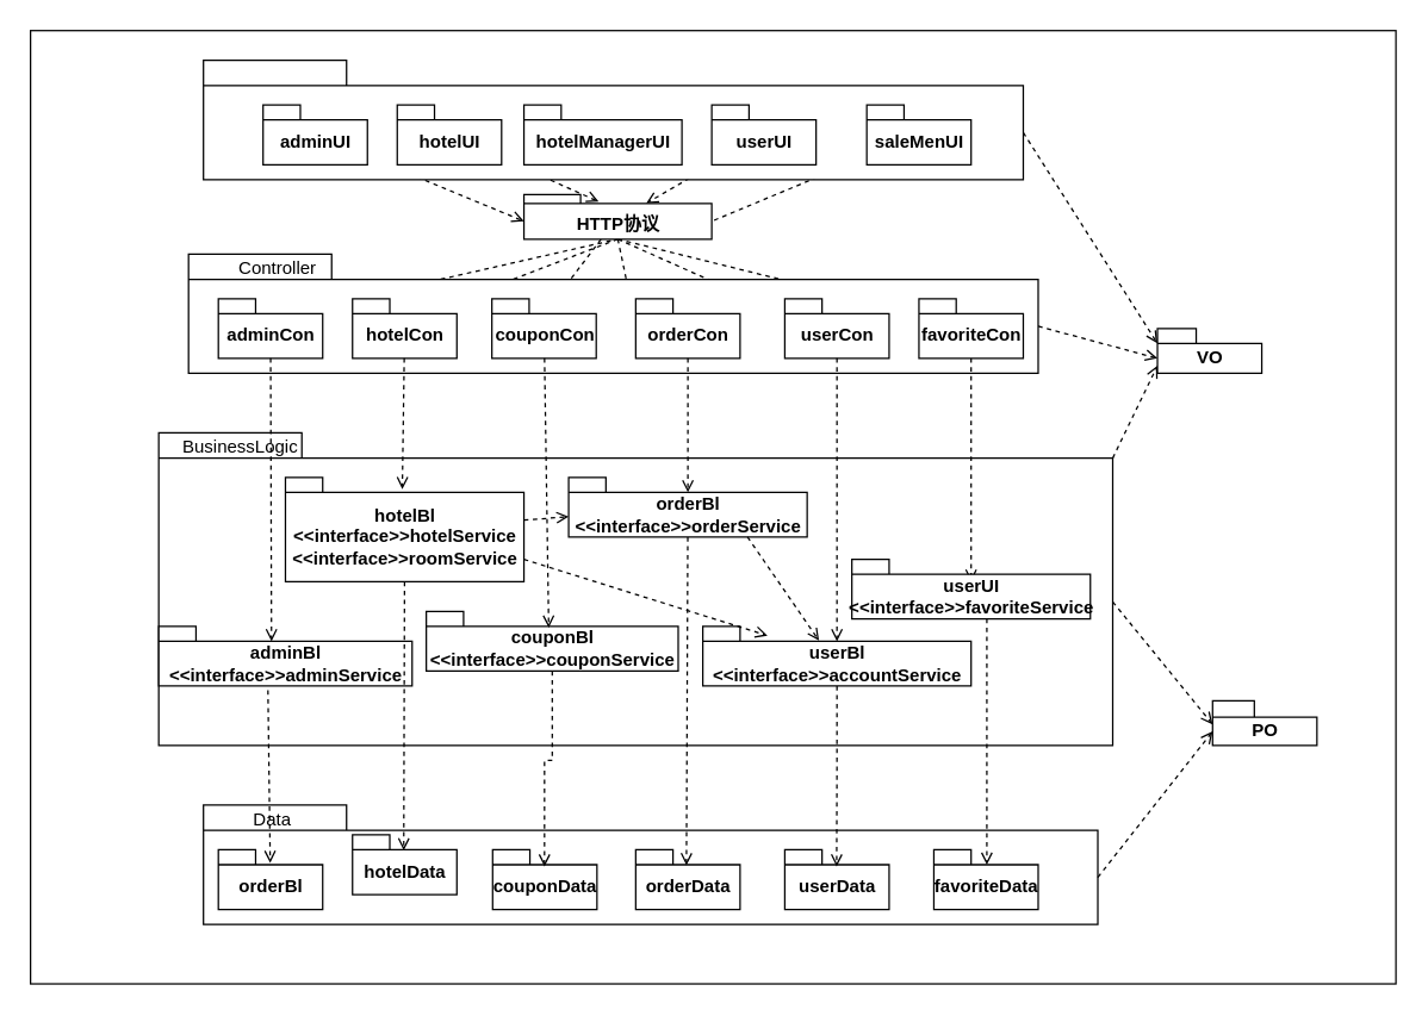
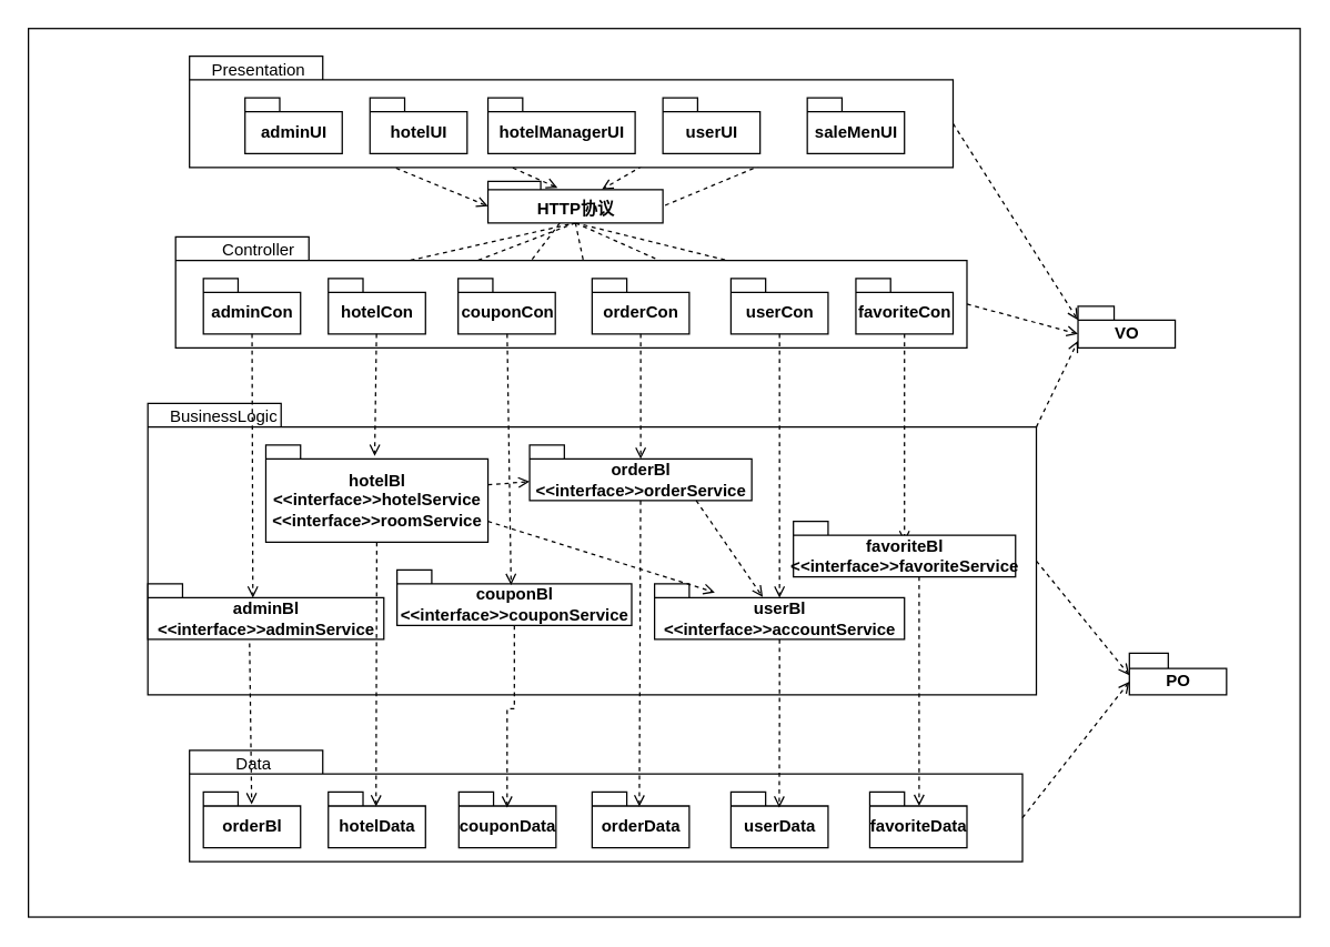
  <mxCell id="0" />
  <mxCell id="1" parent="0" />
  <mxCell id="2" value="" style="rounded=0;whiteSpace=wrap;html=1;" parent="1" vertex="1"><mxGeometry x="20" y="20" width="916" height="640" as="geometry" /></mxCell>
  <mxCell id="3" value="" style="endArrow=open;dashed=1;html=1;exitX=0;exitY=0;exitDx=550;exitDy=48.5;exitPerimeter=0;entryX=0;entryY=0;entryDx=0;entryDy=10;entryPerimeter=0;endFill=0;" parent="1" source="17" target="58" edge="1"><mxGeometry width="50" height="50" relative="1" as="geometry"><mxPoint x="556" y="250" as="sourcePoint" /><mxPoint x="606" y="200" as="targetPoint" /></mxGeometry></mxCell>
  <mxCell id="4" value="" style="edgeStyle=none;rounded=0;orthogonalLoop=1;jettySize=auto;html=1;entryX=0;entryY=0;entryDx=126;entryDy=18;entryPerimeter=0;dashed=1;endArrow=none;endFill=0;" edge="1" parent="1" source="62" target="57"><mxGeometry relative="1" as="geometry" /></mxCell>
  <mxCell id="5" style="rounded=0;orthogonalLoop=1;jettySize=auto;html=1;dashed=1;endArrow=open;endFill=0;entryX=0;entryY=0;entryDx=82;entryDy=6;entryPerimeter=0;" parent="1" source="23" target="57" edge="1"><mxGeometry relative="1" as="geometry"><mxPoint x="436" y="158" as="targetPoint" /></mxGeometry></mxCell>
  <mxCell id="6" style="rounded=0;orthogonalLoop=1;jettySize=auto;html=1;dashed=1;endArrow=open;endFill=0;" parent="1" source="22" target="23" edge="1"><mxGeometry relative="1" as="geometry"><mxPoint x="364.99" y="110" as="sourcePoint" /><mxPoint x="364.99" y="210" as="targetPoint" /></mxGeometry></mxCell>
  <mxCell id="7" style="rounded=0;orthogonalLoop=1;jettySize=auto;html=1;dashed=1;endArrow=open;endFill=0;entryX=0.398;entryY=0.161;entryDx=0;entryDy=0;entryPerimeter=0;" parent="1" source="21" target="57" edge="1"><mxGeometry relative="1" as="geometry"><mxPoint x="296" y="150" as="targetPoint" /></mxGeometry></mxCell>
  <mxCell id="8" style="rounded=0;orthogonalLoop=1;jettySize=auto;html=1;dashed=1;endArrow=open;endFill=0;entryX=0;entryY=0;entryDx=0;entryDy=18;entryPerimeter=0;" parent="1" source="20" target="57" edge="1"><mxGeometry relative="1" as="geometry"><mxPoint x="181" y="210" as="targetPoint" /></mxGeometry></mxCell>
  <mxCell id="9" value="" style="endArrow=open;dashed=1;html=1;exitX=0;exitY=0;exitDx=640;exitDy=17;exitPerimeter=0;endFill=0;entryX=0;entryY=0;entryDx=0;entryDy=25;entryPerimeter=0;" parent="1" source="30" target="58" edge="1"><mxGeometry width="50" height="50" relative="1" as="geometry"><mxPoint x="526" y="410" as="sourcePoint" /><mxPoint x="716" y="230" as="targetPoint" /></mxGeometry></mxCell>
  <mxCell id="10" value="" style="endArrow=open;dashed=1;html=1;exitX=0;exitY=0;exitDx=570;exitDy=48.5;exitPerimeter=0;entryX=0;entryY=0;entryDx=0;entryDy=20;entryPerimeter=0;endFill=0;" parent="1" source="18" target="58" edge="1"><mxGeometry width="50" height="50" relative="1" as="geometry"><mxPoint x="526" y="410" as="sourcePoint" /><mxPoint x="576" y="360" as="targetPoint" /></mxGeometry></mxCell>
  <mxCell id="11" value="" style="edgeStyle=none;rounded=0;orthogonalLoop=1;jettySize=auto;html=1;dashed=1;entryX=0;entryY=0;entryDx=0;entryDy=10;entryPerimeter=0;exitX=0.5;exitY=1;exitDx=0;exitDy=0;exitPerimeter=0;endArrow=open;endFill=0;" edge="1" parent="1" source="57" target="64"><mxGeometry relative="1" as="geometry" /></mxCell>
  <mxCell id="12" value="" style="endArrow=open;dashed=1;html=1;exitX=0.5;exitY=1;exitDx=0;exitDy=0;exitPerimeter=0;entryX=0;entryY=0;entryDx=0;entryDy=10;entryPerimeter=0;endFill=0;" parent="1" source="57" target="29" edge="1"><mxGeometry width="50" height="50" relative="1" as="geometry"><mxPoint x="376" y="370" as="sourcePoint" /><mxPoint x="426" y="320" as="targetPoint" /></mxGeometry></mxCell>
  <mxCell id="13" value="" style="endArrow=open;dashed=1;html=1;exitX=0.5;exitY=1;exitDx=0;exitDy=0;exitPerimeter=0;entryX=0;entryY=0;entryDx=0;entryDy=17.5;entryPerimeter=0;endFill=0;" parent="1" source="57" target="28" edge="1"><mxGeometry width="50" height="50" relative="1" as="geometry"><mxPoint x="376" y="370" as="sourcePoint" /><mxPoint x="426" y="320" as="targetPoint" /></mxGeometry></mxCell>
  <mxCell id="14" style="rounded=0;orthogonalLoop=1;jettySize=auto;html=1;entryX=0.507;entryY=0.25;entryDx=0;entryDy=0;entryPerimeter=0;dashed=1;endArrow=open;endFill=0;" parent="1" source="57" target="27" edge="1"><mxGeometry relative="1" as="geometry" /></mxCell>
  <mxCell id="15" value="" style="endArrow=open;dashed=1;html=1;exitX=0.5;exitY=1;exitDx=0;exitDy=0;exitPerimeter=0;entryX=0;entryY=0;entryDx=47.5;entryDy=10;entryPerimeter=0;endFill=0;" parent="1" source="57" target="26" edge="1"><mxGeometry width="50" height="50" relative="1" as="geometry"><mxPoint x="376" y="370" as="sourcePoint" /><mxPoint x="426" y="320" as="targetPoint" /></mxGeometry></mxCell>
  <mxCell id="16" value="" style="endArrow=none;dashed=1;html=1;entryX=0.5;entryY=1;entryDx=0;entryDy=0;entryPerimeter=0;exitX=0;exitY=0;exitDx=47.5;exitDy=10;exitPerimeter=0;endFill=0;startArrow=open;startFill=0;" parent="1" source="25" target="57" edge="1"><mxGeometry width="50" height="50" relative="1" as="geometry"><mxPoint x="376" y="370" as="sourcePoint" /><mxPoint x="426" y="320" as="targetPoint" /></mxGeometry></mxCell>
  <mxCell id="17" value="" style="shape=folder;fontStyle=1;spacingTop=10;tabWidth=96;tabHeight=17;tabPosition=left;html=1;" parent="1" vertex="1"><mxGeometry x="136" y="40" width="550" height="80" as="geometry" /></mxCell>
  <mxCell id="18" value="" style="shape=folder;fontStyle=1;spacingTop=10;tabWidth=96;tabHeight=17;tabPosition=left;html=1;" parent="1" vertex="1"><mxGeometry x="126" y="170" width="570" height="80" as="geometry" /></mxCell>
+ <mxCell id="19" value="Presentation" style="text;html=1;strokeColor=none;fillColor=none;align=center;verticalAlign=middle;whiteSpace=wrap;rounded=0;" parent="1" vertex="1"><mxGeometry x="146" y="40" width="80" height="20" as="geometry" /></mxCell>
  <mxCell id="20" value="adminUI" style="shape=folder;fontStyle=1;spacingTop=10;tabWidth=25;tabHeight=10;tabPosition=left;html=1;" parent="1" vertex="1"><mxGeometry x="176" y="70" width="70" height="40" as="geometry" /></mxCell>
  <mxCell id="21" value="hotelUI" style="shape=folder;fontStyle=1;spacingTop=10;tabWidth=25;tabHeight=10;tabPosition=left;html=1;" parent="1" vertex="1"><mxGeometry x="266" y="70" width="70" height="40" as="geometry" /></mxCell>
  <mxCell id="22" value="hotelManagerUI" style="shape=folder;fontStyle=1;spacingTop=10;tabWidth=25;tabHeight=10;tabPosition=left;html=1;" parent="1" vertex="1"><mxGeometry x="351" y="70" width="106" height="40" as="geometry" /></mxCell>
  <mxCell id="23" value="userUI" style="shape=folder;fontStyle=1;spacingTop=10;tabWidth=25;tabHeight=10;tabPosition=left;html=1;" parent="1" vertex="1"><mxGeometry x="477" y="70" width="70" height="40" as="geometry" /></mxCell>
  <mxCell id="24" value="Controller" style="text;html=1;strokeColor=none;fillColor=none;align=center;verticalAlign=middle;whiteSpace=wrap;rounded=0;" parent="1" vertex="1"><mxGeometry x="141" y="170" width="90" height="20" as="geometry" /></mxCell>
  <mxCell id="25" value="adminCon" style="shape=folder;fontStyle=1;spacingTop=10;tabWidth=25;tabHeight=10;tabPosition=left;html=1;" parent="1" vertex="1"><mxGeometry x="146" y="200" width="70" height="40" as="geometry" /></mxCell>
  <mxCell id="26" value="hotelCon" style="shape=folder;fontStyle=1;spacingTop=10;tabWidth=25;tabHeight=10;tabPosition=left;html=1;" parent="1" vertex="1"><mxGeometry x="236" y="200" width="70" height="40" as="geometry" /></mxCell>
  <mxCell id="27" value="couponCon" style="shape=folder;fontStyle=1;spacingTop=10;tabWidth=25;tabHeight=10;tabPosition=left;html=1;" parent="1" vertex="1"><mxGeometry x="329.5" y="200" width="70" height="40" as="geometry" /></mxCell>
  <mxCell id="28" value="orderCon" style="shape=folder;fontStyle=1;spacingTop=10;tabWidth=25;tabHeight=10;tabPosition=left;html=1;" parent="1" vertex="1"><mxGeometry x="426" y="200" width="70" height="40" as="geometry" /></mxCell>
  <mxCell id="29" value="userCon" style="shape=folder;fontStyle=1;spacingTop=10;tabWidth=25;tabHeight=10;tabPosition=left;html=1;" parent="1" vertex="1"><mxGeometry x="526" y="200" width="70" height="40" as="geometry" /></mxCell>
  <mxCell id="30" value="" style="shape=folder;fontStyle=1;spacingTop=10;tabWidth=96;tabHeight=17;tabPosition=left;html=1;" parent="1" vertex="1"><mxGeometry x="106" y="290" width="640" height="210" as="geometry" /></mxCell>
  <mxCell id="31" value="" style="shape=folder;fontStyle=1;spacingTop=10;tabWidth=96;tabHeight=17;tabPosition=left;html=1;" parent="1" vertex="1"><mxGeometry x="136" y="540" width="600" height="80" as="geometry" /></mxCell>
  <mxCell id="32" value="adminBl&lt;br&gt;&amp;lt;&amp;lt;interface&amp;gt;&amp;gt;adminService" style="shape=folder;fontStyle=1;spacingTop=10;tabWidth=25;tabHeight=10;tabPosition=left;html=1;" parent="1" vertex="1"><mxGeometry x="106" y="420" width="170" height="40" as="geometry" /></mxCell>
  <mxCell id="33" style="rounded=0;orthogonalLoop=1;jettySize=auto;html=1;dashed=1;endArrow=open;endFill=0;startArrow=none;startFill=0;" parent="1" source="34" target="36" edge="1"><mxGeometry relative="1" as="geometry" /></mxCell>
  <mxCell id="34" value="hotelBl&lt;br&gt;&amp;lt;&amp;lt;interface&amp;gt;&amp;gt;hotelService&lt;br&gt;&amp;lt;&amp;lt;interface&amp;gt;&amp;gt;roomService" style="shape=folder;fontStyle=1;spacingTop=10;tabWidth=25;tabHeight=10;tabPosition=left;html=1;" parent="1" vertex="1"><mxGeometry x="191" y="320" width="160" height="70" as="geometry" /></mxCell>
  <mxCell id="35" value="couponBl&lt;br&gt;&amp;lt;&amp;lt;interface&amp;gt;&amp;gt;couponService" style="shape=folder;fontStyle=1;spacingTop=10;tabWidth=25;tabHeight=10;tabPosition=left;html=1;" parent="1" vertex="1"><mxGeometry x="285.5" y="410" width="169" height="40" as="geometry" /></mxCell>
  <mxCell id="36" value="orderBl&lt;br&gt;&amp;lt;&amp;lt;interface&amp;gt;&amp;gt;orderService" style="shape=folder;fontStyle=1;spacingTop=10;tabWidth=25;tabHeight=10;tabPosition=left;html=1;" parent="1" vertex="1"><mxGeometry x="381" y="320" width="160" height="40" as="geometry" /></mxCell>
  <mxCell id="37" value="userBl&lt;br&gt;&amp;lt;&amp;lt;interface&amp;gt;&amp;gt;accountService" style="shape=folder;fontStyle=1;spacingTop=10;tabWidth=25;tabHeight=10;tabPosition=left;html=1;" parent="1" vertex="1"><mxGeometry x="471" y="420" width="180" height="40" as="geometry" /></mxCell>
  <mxCell id="38" value="orderBl" style="shape=folder;fontStyle=1;spacingTop=10;tabWidth=25;tabHeight=10;tabPosition=left;html=1;" parent="1" vertex="1"><mxGeometry x="146" y="570" width="70" height="40" as="geometry" /></mxCell>
- <mxCell id="39" value="hotelData" style="shape=folder;fontStyle=1;spacingTop=10;tabWidth=25;tabHeight=10;tabPosition=left;html=1;" parent="1" vertex="1"><mxGeometry x="236" y="560" width="70" height="40" as="geometry" /></mxCell>
+ <mxCell id="39" value="hotelData" style="shape=folder;fontStyle=1;spacingTop=10;tabWidth=25;tabHeight=10;tabPosition=left;html=1;" parent="1" vertex="1"><mxGeometry x="236" y="570" width="70" height="40" as="geometry" /></mxCell>
  <mxCell id="40" value="couponData" style="shape=folder;fontStyle=1;spacingTop=10;tabWidth=25;tabHeight=10;tabPosition=left;html=1;" parent="1" vertex="1"><mxGeometry x="330" y="570" width="70" height="40" as="geometry" /></mxCell>
  <mxCell id="41" value="orderData" style="shape=folder;fontStyle=1;spacingTop=10;tabWidth=25;tabHeight=10;tabPosition=left;html=1;" parent="1" vertex="1"><mxGeometry x="426" y="570" width="70" height="40" as="geometry" /></mxCell>
  <mxCell id="42" value="userData" style="shape=folder;fontStyle=1;spacingTop=10;tabWidth=25;tabHeight=10;tabPosition=left;html=1;" parent="1" vertex="1"><mxGeometry x="526" y="570" width="70" height="40" as="geometry" /></mxCell>
  <mxCell id="43" value="BusinessLogic" style="text;html=1;strokeColor=none;fillColor=none;align=center;verticalAlign=middle;whiteSpace=wrap;rounded=0;" parent="1" vertex="1"><mxGeometry x="116" y="290" width="90" height="20" as="geometry" /></mxCell>
  <mxCell id="44" value="Data" style="text;html=1;strokeColor=none;fillColor=none;align=center;verticalAlign=middle;whiteSpace=wrap;rounded=0;" parent="1" vertex="1"><mxGeometry x="136" y="540" width="92.5" height="20" as="geometry" /></mxCell>
  <mxCell id="45" style="rounded=0;orthogonalLoop=1;jettySize=auto;html=1;entryX=0.445;entryY=0.25;entryDx=0;entryDy=0;entryPerimeter=0;dashed=1;endArrow=open;endFill=0;" parent="1" source="25" target="32" edge="1"><mxGeometry relative="1" as="geometry" /></mxCell>
  <mxCell id="46" style="rounded=0;orthogonalLoop=1;jettySize=auto;html=1;entryX=0.49;entryY=0.112;entryDx=0;entryDy=0;entryPerimeter=0;dashed=1;endArrow=open;endFill=0;" parent="1" source="26" target="34" edge="1"><mxGeometry relative="1" as="geometry" /></mxCell>
  <mxCell id="47" style="rounded=0;orthogonalLoop=1;jettySize=auto;html=1;entryX=0.486;entryY=0.27;entryDx=0;entryDy=0;entryPerimeter=0;dashed=1;endArrow=open;endFill=0;" parent="1" source="27" target="35" edge="1"><mxGeometry relative="1" as="geometry" /></mxCell>
  <mxCell id="48" style="rounded=0;orthogonalLoop=1;jettySize=auto;html=1;entryX=0.5;entryY=0.25;entryDx=0;entryDy=0;entryPerimeter=0;dashed=1;endArrow=open;endFill=0;" parent="1" source="28" target="36" edge="1"><mxGeometry relative="1" as="geometry" /></mxCell>
  <mxCell id="49" style="edgeStyle=orthogonalEdgeStyle;rounded=0;orthogonalLoop=1;jettySize=auto;html=1;entryX=0.5;entryY=0.25;entryDx=0;entryDy=0;entryPerimeter=0;dashed=1;endArrow=open;endFill=0;" parent="1" source="29" target="37" edge="1"><mxGeometry relative="1" as="geometry" /></mxCell>
  <mxCell id="50" style="rounded=0;orthogonalLoop=1;jettySize=auto;html=1;entryX=0.497;entryY=0.22;entryDx=0;entryDy=0;entryPerimeter=0;dashed=1;endArrow=open;endFill=0;exitX=0.431;exitY=1.07;exitDx=0;exitDy=0;exitPerimeter=0;" parent="1" source="32" target="38" edge="1"><mxGeometry relative="1" as="geometry" /></mxCell>
  <mxCell id="51" style="rounded=0;orthogonalLoop=1;jettySize=auto;html=1;entryX=0.491;entryY=0.26;entryDx=0;entryDy=0;entryPerimeter=0;dashed=1;endArrow=open;endFill=0;" parent="1" source="34" target="39" edge="1"><mxGeometry relative="1" as="geometry" /></mxCell>
  <mxCell id="52" style="edgeStyle=orthogonalEdgeStyle;rounded=0;orthogonalLoop=1;jettySize=auto;html=1;entryX=0.497;entryY=0.28;entryDx=0;entryDy=0;entryPerimeter=0;dashed=1;endArrow=open;endFill=0;" parent="1" source="35" target="40" edge="1"><mxGeometry relative="1" as="geometry" /></mxCell>
  <mxCell id="53" style="rounded=0;orthogonalLoop=1;jettySize=auto;html=1;entryX=0.486;entryY=0.26;entryDx=0;entryDy=0;entryPerimeter=0;dashed=1;endArrow=open;endFill=0;" parent="1" source="36" target="41" edge="1"><mxGeometry relative="1" as="geometry" /></mxCell>
  <mxCell id="54" style="edgeStyle=orthogonalEdgeStyle;rounded=0;orthogonalLoop=1;jettySize=auto;html=1;entryX=0.497;entryY=0.28;entryDx=0;entryDy=0;entryPerimeter=0;dashed=1;endArrow=open;endFill=0;" parent="1" source="37" target="42" edge="1"><mxGeometry relative="1" as="geometry" /></mxCell>
  <mxCell id="55" value="" style="endArrow=open;dashed=1;html=1;exitX=0;exitY=0;exitDx=160;exitDy=55;exitPerimeter=0;entryX=0.241;entryY=0.154;entryDx=0;entryDy=0;entryPerimeter=0;endFill=0;startArrow=none;startFill=0;" parent="1" source="34" target="37" edge="1"><mxGeometry width="50" height="50" relative="1" as="geometry"><mxPoint x="376" y="530" as="sourcePoint" /><mxPoint x="426" y="480" as="targetPoint" /></mxGeometry></mxCell>
  <mxCell id="56" value="" style="endArrow=open;dashed=1;html=1;exitX=0.75;exitY=1;exitDx=0;exitDy=0;exitPerimeter=0;entryX=0.433;entryY=0.238;entryDx=0;entryDy=0;entryPerimeter=0;startArrow=none;startFill=0;endFill=0;" parent="1" source="36" target="37" edge="1"><mxGeometry width="50" height="50" relative="1" as="geometry"><mxPoint x="376" y="530" as="sourcePoint" /><mxPoint x="526" y="450" as="targetPoint" /></mxGeometry></mxCell>
  <mxCell id="57" value="HTTP协议" style="shape=folder;fontStyle=1;spacingTop=10;tabWidth=38;tabHeight=6;tabPosition=left;html=1;" parent="1" vertex="1"><mxGeometry x="351" y="130" width="126" height="30" as="geometry" /></mxCell>
  <mxCell id="58" value="VO" style="shape=folder;fontStyle=1;spacingTop=10;tabWidth=26;tabHeight=10;tabPosition=left;html=1;" parent="1" vertex="1"><mxGeometry x="776" y="220" width="70" height="30" as="geometry" /></mxCell>
  <mxCell id="59" value="PO" style="shape=folder;fontStyle=1;spacingTop=10;tabWidth=28;tabHeight=11;tabPosition=left;html=1;" parent="1" vertex="1"><mxGeometry x="813" y="470" width="70" height="30" as="geometry" /></mxCell>
  <mxCell id="60" value="" style="endArrow=open;dashed=1;html=1;exitX=0;exitY=0;exitDx=640;exitDy=113.5;exitPerimeter=0;entryX=0;entryY=0;entryDx=0;entryDy=15.75;entryPerimeter=0;endFill=0;" parent="1" source="30" target="59" edge="1"><mxGeometry width="50" height="50" relative="1" as="geometry"><mxPoint x="526" y="410" as="sourcePoint" /><mxPoint x="576" y="360" as="targetPoint" /></mxGeometry></mxCell>
  <mxCell id="61" value="" style="endArrow=open;dashed=1;html=1;exitX=0;exitY=0;exitDx=600;exitDy=48.5;exitPerimeter=0;entryX=0;entryY=0;entryDx=0;entryDy=20.5;entryPerimeter=0;endFill=0;" parent="1" source="31" target="59" edge="1"><mxGeometry width="50" height="50" relative="1" as="geometry"><mxPoint x="526" y="410" as="sourcePoint" /><mxPoint x="576" y="360" as="targetPoint" /></mxGeometry></mxCell>
  <mxCell id="62" value="saleMenUI" style="shape=folder;fontStyle=1;spacingTop=10;tabWidth=25;tabHeight=10;tabPosition=left;html=1;" vertex="1" parent="1"><mxGeometry x="581" y="70" width="70" height="40" as="geometry" /></mxCell>
  <mxCell id="63" value="" style="edgeStyle=none;rounded=0;orthogonalLoop=1;jettySize=auto;html=1;dashed=1;endArrow=open;endFill=0;entryX=0.5;entryY=0.375;entryDx=0;entryDy=0;entryPerimeter=0;" edge="1" parent="1" source="64" target="65"><mxGeometry relative="1" as="geometry" /></mxCell>
  <mxCell id="64" value="favoriteCon" style="shape=folder;fontStyle=1;spacingTop=10;tabWidth=25;tabHeight=10;tabPosition=left;html=1;" vertex="1" parent="1"><mxGeometry x="616" y="200" width="70" height="40" as="geometry" /></mxCell>
- <mxCell id="65" value="userUI&lt;br&gt;&amp;lt;&amp;lt;interface&amp;gt;&amp;gt;favoriteService" style="shape=folder;fontStyle=1;spacingTop=10;tabWidth=25;tabHeight=10;tabPosition=left;html=1;" vertex="1" parent="1"><mxGeometry x="571" y="375" width="160" height="40" as="geometry" /></mxCell>
+ <mxCell id="65" value="favoriteBl&lt;br&gt;&amp;lt;&amp;lt;interface&amp;gt;&amp;gt;favoriteService" style="shape=folder;fontStyle=1;spacingTop=10;tabWidth=25;tabHeight=10;tabPosition=left;html=1;" vertex="1" parent="1"><mxGeometry x="571" y="375" width="160" height="40" as="geometry" /></mxCell>
  <mxCell id="66" value="favoriteData" style="shape=folder;fontStyle=1;spacingTop=10;tabWidth=25;tabHeight=10;tabPosition=left;html=1;" vertex="1" parent="1"><mxGeometry x="626" y="570" width="70" height="40" as="geometry" /></mxCell>
  <mxCell id="67" style="rounded=0;orthogonalLoop=1;jettySize=auto;html=1;entryX=0.508;entryY=0.25;entryDx=0;entryDy=0;entryPerimeter=0;dashed=1;endArrow=open;endFill=0;exitX=0.566;exitY=0.995;exitDx=0;exitDy=0;exitPerimeter=0;" edge="1" parent="1" source="65" target="66"><mxGeometry relative="1" as="geometry"><mxPoint x="571" y="470" as="sourcePoint" /><mxPoint x="570.79" y="591.2" as="targetPoint" /></mxGeometry></mxCell>
